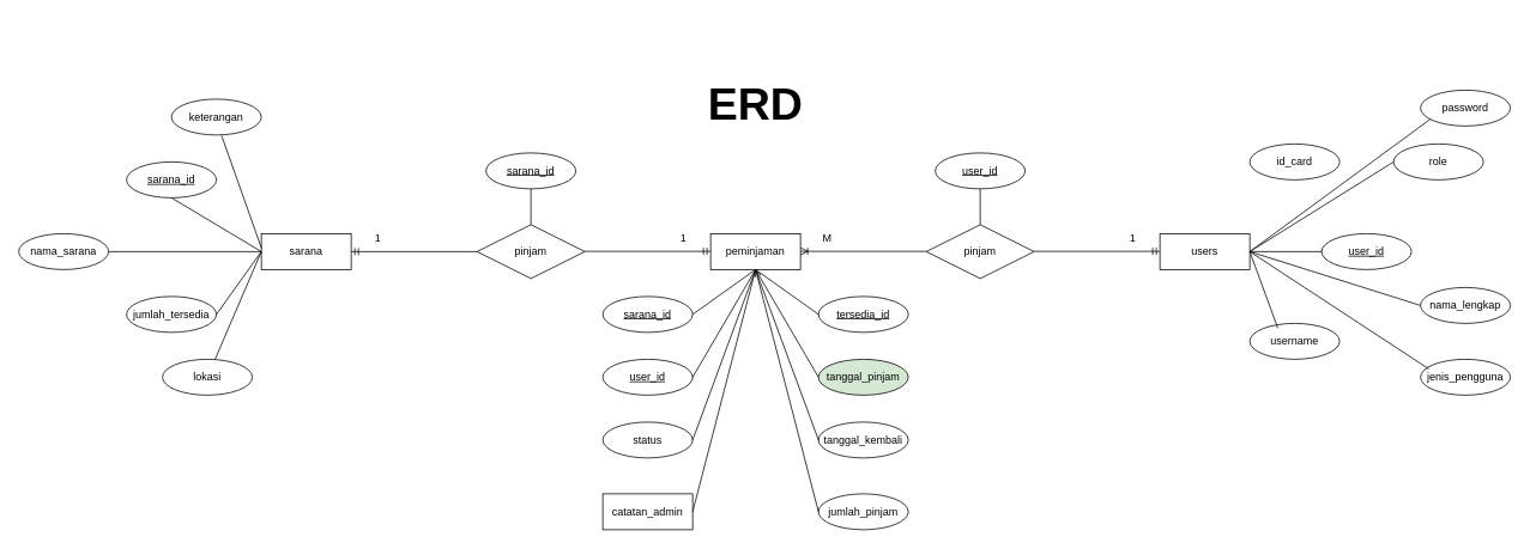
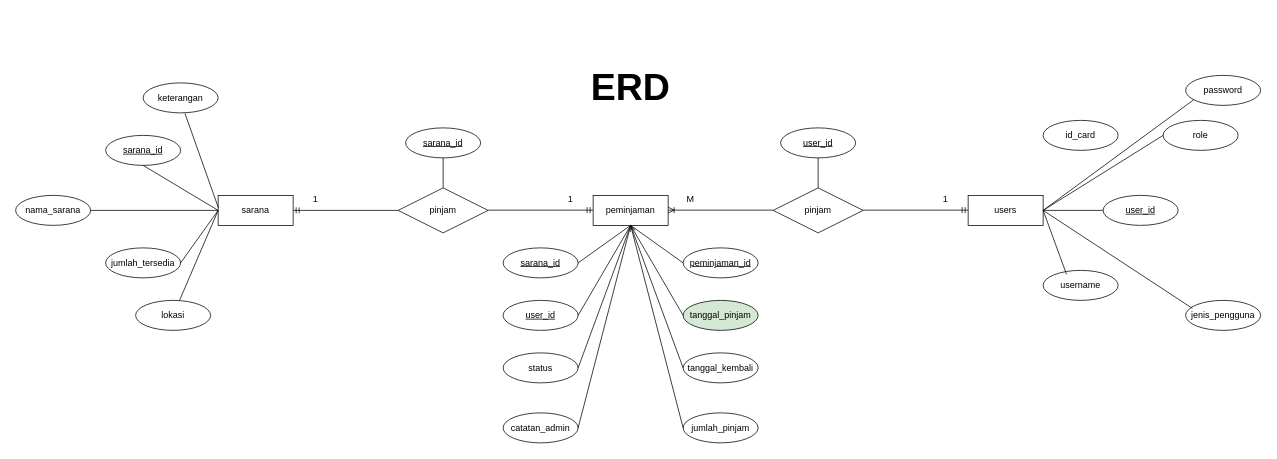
  <mxCell id="0" />
  <mxCell id="1" parent="0" />
  <mxCell id="2" value="sarana" style="whiteSpace=wrap;html=1;align=center;" vertex="1" parent="1"><mxGeometry x="290" y="260" width="100" height="40" as="geometry" /></mxCell>
  <mxCell id="3" value="nama_sarana" style="ellipse;whiteSpace=wrap;html=1;align=center;" vertex="1" parent="1"><mxGeometry x="20" y="260" width="100" height="40" as="geometry" /></mxCell>
  <mxCell id="4" value="sarana_id" style="ellipse;whiteSpace=wrap;html=1;align=center;fontStyle=4;" vertex="1" parent="1"><mxGeometry x="140" y="180" width="100" height="40" as="geometry" /></mxCell>
  <mxCell id="5" value="jumlah_tersedia" style="ellipse;whiteSpace=wrap;html=1;align=center;" vertex="1" parent="1"><mxGeometry x="140" y="330" width="100" height="40" as="geometry" /></mxCell>
  <mxCell id="6" value="lokasi" style="ellipse;whiteSpace=wrap;html=1;align=center;" vertex="1" parent="1"><mxGeometry x="180" y="400" width="100" height="40" as="geometry" /></mxCell>
  <mxCell id="7" value="keterangan" style="ellipse;whiteSpace=wrap;html=1;align=center;" vertex="1" parent="1"><mxGeometry x="190" y="110" width="100" height="40" as="geometry" /></mxCell>
  <mxCell id="8" value="" style="endArrow=none;html=1;rounded=0;entryX=0.003;entryY=0.411;entryDx=0;entryDy=0;entryPerimeter=0;exitX=0.558;exitY=1.019;exitDx=0;exitDy=0;exitPerimeter=0;" edge="1" parent="1" source="7" target="2"><mxGeometry relative="1" as="geometry"><mxPoint x="300" y="150" as="sourcePoint" /><mxPoint x="460" y="150" as="targetPoint" /></mxGeometry></mxCell>
  <mxCell id="9" value="" style="endArrow=none;html=1;rounded=0;exitX=0.5;exitY=1;exitDx=0;exitDy=0;" edge="1" parent="1" source="4"><mxGeometry relative="1" as="geometry"><mxPoint x="320" y="210" as="sourcePoint" /><mxPoint x="290" y="280" as="targetPoint" /></mxGeometry></mxCell>
  <mxCell id="10" value="" style="endArrow=none;html=1;rounded=0;exitX=1;exitY=0.5;exitDx=0;exitDy=0;" edge="1" parent="1" source="3"><mxGeometry relative="1" as="geometry"><mxPoint x="330" y="300" as="sourcePoint" /><mxPoint x="290" y="280" as="targetPoint" /></mxGeometry></mxCell>
  <mxCell id="11" value="" style="endArrow=none;html=1;rounded=0;entryX=1;entryY=0.5;entryDx=0;entryDy=0;" edge="1" parent="1" target="5"><mxGeometry relative="1" as="geometry"><mxPoint x="290" y="280" as="sourcePoint" /><mxPoint x="290" y="430" as="targetPoint" /></mxGeometry></mxCell>
  <mxCell id="12" value="" style="endArrow=none;html=1;rounded=0;" edge="1" parent="1" target="6"><mxGeometry relative="1" as="geometry"><mxPoint x="290" y="280" as="sourcePoint" /><mxPoint x="320" y="410" as="targetPoint" /></mxGeometry></mxCell>
  <mxCell id="13" value="" style="endArrow=none;html=1;rounded=0;exitX=1;exitY=0.5;exitDx=0;exitDy=0;startArrow=ERmandOne;startFill=0;" edge="1" parent="1" source="2"><mxGeometry relative="1" as="geometry"><mxPoint x="500" y="290" as="sourcePoint" /><mxPoint x="530" y="280" as="targetPoint" /></mxGeometry></mxCell>
  <mxCell id="14" value="pinjam" style="shape=rhombus;perimeter=rhombusPerimeter;whiteSpace=wrap;html=1;align=center;" vertex="1" parent="1"><mxGeometry x="530" y="250" width="120" height="60" as="geometry" /></mxCell>
  <mxCell id="15" value="" style="endArrow=ERmandOne;html=1;rounded=0;exitX=1;exitY=0.5;exitDx=0;exitDy=0;endFill=0;" edge="1" parent="1"><mxGeometry relative="1" as="geometry"><mxPoint x="650" y="279.7" as="sourcePoint" /><mxPoint x="790" y="279.7" as="targetPoint" /></mxGeometry></mxCell>
  <mxCell id="16" value="peminjaman" style="whiteSpace=wrap;html=1;align=center;" vertex="1" parent="1"><mxGeometry x="790" y="260" width="100" height="40" as="geometry" /></mxCell>
  <mxCell id="17" value="" style="endArrow=none;html=1;rounded=0;exitX=1;exitY=0.5;exitDx=0;exitDy=0;startArrow=ERoneToMany;startFill=0;" edge="1" parent="1"><mxGeometry relative="1" as="geometry"><mxPoint x="890" y="279.7" as="sourcePoint" /><mxPoint x="1030" y="279.7" as="targetPoint" /></mxGeometry></mxCell>
  <mxCell id="18" value="" style="endArrow=ERmandOne;html=1;rounded=0;exitX=1;exitY=0.5;exitDx=0;exitDy=0;endFill=0;" edge="1" parent="1"><mxGeometry relative="1" as="geometry"><mxPoint x="1150" y="279.7" as="sourcePoint" /><mxPoint x="1290" y="279.7" as="targetPoint" /></mxGeometry></mxCell>
  <mxCell id="19" value="pinjam" style="shape=rhombus;perimeter=rhombusPerimeter;whiteSpace=wrap;html=1;align=center;" vertex="1" parent="1"><mxGeometry x="1030" y="250" width="120" height="60" as="geometry" /></mxCell>
  <mxCell id="20" value="users" style="whiteSpace=wrap;html=1;align=center;" vertex="1" parent="1"><mxGeometry x="1290" y="260" width="100" height="40" as="geometry" /></mxCell>
  <mxCell id="21" value="sarana_id" style="ellipse;whiteSpace=wrap;html=1;align=center;fontStyle=4;" vertex="1" parent="1"><mxGeometry x="540" y="170" width="100" height="40" as="geometry" /></mxCell>
  <mxCell id="22" value="" style="endArrow=none;html=1;rounded=0;entryX=0.5;entryY=0;entryDx=0;entryDy=0;exitX=0.5;exitY=1;exitDx=0;exitDy=0;" edge="1" parent="1" source="21" target="14"><mxGeometry relative="1" as="geometry"><mxPoint x="270" y="210" as="sourcePoint" /><mxPoint x="314" y="335" as="targetPoint" /></mxGeometry></mxCell>
  <mxCell id="23" value="user_id" style="ellipse;whiteSpace=wrap;html=1;align=center;fontStyle=4;" vertex="1" parent="1"><mxGeometry x="1040" y="170" width="100" height="40" as="geometry" /></mxCell>
  <mxCell id="24" value="" style="endArrow=none;html=1;rounded=0;entryX=0.5;entryY=0;entryDx=0;entryDy=0;exitX=0.5;exitY=1;exitDx=0;exitDy=0;" edge="1" parent="1" source="23"><mxGeometry relative="1" as="geometry"><mxPoint x="770" y="210" as="sourcePoint" /><mxPoint x="1090" y="250" as="targetPoint" /></mxGeometry></mxCell>
  <mxCell id="25" value="user_id" style="ellipse;whiteSpace=wrap;html=1;align=center;fontStyle=4;" vertex="1" parent="1"><mxGeometry x="1470" y="260" width="100" height="40" as="geometry" /></mxCell>
  <mxCell id="26" value="username" style="ellipse;whiteSpace=wrap;html=1;align=center;" vertex="1" parent="1"><mxGeometry x="1390" y="360" width="100" height="40" as="geometry" /></mxCell>
  <mxCell id="27" value="id_card" style="ellipse;whiteSpace=wrap;html=1;align=center;" vertex="1" parent="1"><mxGeometry x="1390" y="160" width="100" height="40" as="geometry" /></mxCell>
  <mxCell id="28" value="role" style="ellipse;whiteSpace=wrap;html=1;align=center;" vertex="1" parent="1"><mxGeometry x="1550" y="160" width="100" height="40" as="geometry" /></mxCell>
- <mxCell id="29" value="nama_lengkap" style="ellipse;whiteSpace=wrap;html=1;align=center;" vertex="1" parent="1"><mxGeometry x="1580" y="320" width="100" height="40" as="geometry" /></mxCell>
  <mxCell id="30" value="jenis_pengguna" style="ellipse;whiteSpace=wrap;html=1;align=center;" vertex="1" parent="1"><mxGeometry x="1580" y="400" width="100" height="40" as="geometry" /></mxCell>
  <mxCell id="31" value="password" style="ellipse;whiteSpace=wrap;html=1;align=center;" vertex="1" parent="1"><mxGeometry x="1580" y="100" width="100" height="40" as="geometry" /></mxCell>
  <mxCell id="32" value="" style="endArrow=none;html=1;rounded=0;exitX=1;exitY=0.5;exitDx=0;exitDy=0;entryX=0;entryY=0.5;entryDx=0;entryDy=0;" edge="1" parent="1" source="20" target="25"><mxGeometry relative="1" as="geometry"><mxPoint x="1420" y="350" as="sourcePoint" /><mxPoint x="1447" y="270" as="targetPoint" /></mxGeometry></mxCell>
  <mxCell id="33" value="" style="endArrow=none;html=1;rounded=0;exitX=0.312;exitY=0.131;exitDx=0;exitDy=0;entryX=1;entryY=0.5;entryDx=0;entryDy=0;exitPerimeter=0;" edge="1" parent="1" source="26" target="20"><mxGeometry relative="1" as="geometry"><mxPoint x="1420" y="400" as="sourcePoint" /><mxPoint x="1447" y="320" as="targetPoint" /></mxGeometry></mxCell>
  <mxCell id="34" value="" style="endArrow=none;html=1;rounded=0;exitX=1;exitY=0.5;exitDx=0;exitDy=0;entryX=0.106;entryY=0.816;entryDx=0;entryDy=0;entryPerimeter=0;" edge="1" parent="1" source="20" target="31"><mxGeometry relative="1" as="geometry"><mxPoint x="1510" y="240" as="sourcePoint" /><mxPoint x="1537" y="160" as="targetPoint" /></mxGeometry></mxCell>
  <mxCell id="35" value="" style="endArrow=none;html=1;rounded=0;entryX=0;entryY=0.5;entryDx=0;entryDy=0;" edge="1" parent="1" target="28"><mxGeometry relative="1" as="geometry"><mxPoint x="1390" y="280" as="sourcePoint" /><mxPoint x="1537" y="220" as="targetPoint" /></mxGeometry></mxCell>
- <mxCell id="36" value="" style="endArrow=none;html=1;rounded=0;exitX=1;exitY=0.5;exitDx=0;exitDy=0;entryX=0;entryY=0.5;entryDx=0;entryDy=0;" edge="1" parent="1" source="20" target="29"><mxGeometry relative="1" as="geometry"><mxPoint x="1570" y="410" as="sourcePoint" /><mxPoint x="1597" y="330" as="targetPoint" /></mxGeometry></mxCell>
  <mxCell id="37" value="" style="endArrow=none;html=1;rounded=0;exitX=1;exitY=0.5;exitDx=0;exitDy=0;entryX=0.091;entryY=0.267;entryDx=0;entryDy=0;entryPerimeter=0;" edge="1" parent="1" source="20" target="30"><mxGeometry relative="1" as="geometry"><mxPoint x="1530" y="450" as="sourcePoint" /><mxPoint x="1557" y="370" as="targetPoint" /></mxGeometry></mxCell>
- <mxCell id="38" value="tersedia_id" style="ellipse;whiteSpace=wrap;html=1;align=center;fontStyle=4;" vertex="1" parent="1"><mxGeometry x="910" y="330" width="100" height="40" as="geometry" /></mxCell>
+ <mxCell id="38" value="peminjaman_id" style="ellipse;whiteSpace=wrap;html=1;align=center;fontStyle=4;" vertex="1" parent="1"><mxGeometry x="910" y="330" width="100" height="40" as="geometry" /></mxCell>
  <mxCell id="39" value="user_id" style="ellipse;whiteSpace=wrap;html=1;align=center;fontStyle=4;" vertex="1" parent="1"><mxGeometry x="670" y="400" width="100" height="40" as="geometry" /></mxCell>
  <mxCell id="40" value="sarana_id" style="ellipse;whiteSpace=wrap;html=1;align=center;fontStyle=4;" vertex="1" parent="1"><mxGeometry x="670" y="330" width="100" height="40" as="geometry" /></mxCell>
  <mxCell id="41" value="tanggal_pinjam" style="ellipse;whiteSpace=wrap;html=1;align=center;fillColor=#d5e8d4;" vertex="1" parent="1"><mxGeometry x="910" y="400" width="100" height="40" as="geometry" /></mxCell>
  <mxCell id="42" value="tanggal_kembali" style="ellipse;whiteSpace=wrap;html=1;align=center;" vertex="1" parent="1"><mxGeometry x="910" y="470" width="100" height="40" as="geometry" /></mxCell>
  <mxCell id="43" value="status" style="ellipse;whiteSpace=wrap;html=1;align=center;" vertex="1" parent="1"><mxGeometry x="670" y="470" width="100" height="40" as="geometry" /></mxCell>
  <mxCell id="44" value="jumlah_pinjam" style="ellipse;whiteSpace=wrap;html=1;align=center;" vertex="1" parent="1"><mxGeometry x="910" y="550" width="100" height="40" as="geometry" /></mxCell>
- <mxCell id="45" value="catatan_admin" style="whiteSpace=wrap;html=1;align=center;rounded=0;" vertex="1" parent="1"><mxGeometry x="670" y="550" width="100" height="40" as="geometry" /></mxCell>
+ <mxCell id="45" value="catatan_admin" style="ellipse;whiteSpace=wrap;html=1;align=center;" vertex="1" parent="1"><mxGeometry x="670" y="550" width="100" height="40" as="geometry" /></mxCell>
  <mxCell id="46" value="" style="endArrow=none;html=1;rounded=0;exitX=0.5;exitY=1;exitDx=0;exitDy=0;entryX=1;entryY=0.5;entryDx=0;entryDy=0;" edge="1" parent="1" source="16" target="40"><mxGeometry relative="1" as="geometry"><mxPoint x="800" y="340" as="sourcePoint" /><mxPoint x="940" y="340" as="targetPoint" /></mxGeometry></mxCell>
  <mxCell id="47" value="" style="endArrow=none;html=1;rounded=0;exitX=0;exitY=0.5;exitDx=0;exitDy=0;entryX=0.5;entryY=1;entryDx=0;entryDy=0;" edge="1" parent="1" source="38" target="16"><mxGeometry relative="1" as="geometry"><mxPoint x="945" y="330" as="sourcePoint" /><mxPoint x="870" y="310" as="targetPoint" /></mxGeometry></mxCell>
  <mxCell id="48" value="" style="endArrow=none;html=1;rounded=0;exitX=0.5;exitY=1;exitDx=0;exitDy=0;entryX=1;entryY=0.5;entryDx=0;entryDy=0;" edge="1" parent="1" source="16" target="39"><mxGeometry relative="1" as="geometry"><mxPoint x="855" y="390" as="sourcePoint" /><mxPoint x="790" y="441" as="targetPoint" /></mxGeometry></mxCell>
  <mxCell id="49" value="" style="endArrow=none;html=1;rounded=0;entryX=0;entryY=0.5;entryDx=0;entryDy=0;exitX=0.5;exitY=1;exitDx=0;exitDy=0;" edge="1" parent="1" source="16" target="41"><mxGeometry relative="1" as="geometry"><mxPoint x="830" y="300" as="sourcePoint" /><mxPoint x="870" y="441" as="targetPoint" /></mxGeometry></mxCell>
  <mxCell id="50" value="" style="endArrow=none;html=1;rounded=0;exitX=0.5;exitY=1;exitDx=0;exitDy=0;entryX=1;entryY=0.5;entryDx=0;entryDy=0;" edge="1" parent="1" source="16" target="43"><mxGeometry relative="1" as="geometry"><mxPoint x="825" y="490" as="sourcePoint" /><mxPoint x="760" y="541" as="targetPoint" /></mxGeometry></mxCell>
  <mxCell id="51" value="" style="endArrow=open;html=1;rounded=0;exitX=0;exitY=0.5;exitDx=0;exitDy=0;entryX=0.5;entryY=1;entryDx=0;entryDy=0;" edge="1" parent="1" source="42" target="16"><mxGeometry relative="1" as="geometry"><mxPoint x="935" y="480" as="sourcePoint" /><mxPoint x="870" y="531" as="targetPoint" /></mxGeometry></mxCell>
  <mxCell id="52" value="" style="endArrow=none;html=1;rounded=0;entryX=1;entryY=0.5;entryDx=0;entryDy=0;" edge="1" parent="1" target="45"><mxGeometry relative="1" as="geometry"><mxPoint x="840" y="300" as="sourcePoint" /><mxPoint x="810" y="621" as="targetPoint" /></mxGeometry></mxCell>
  <mxCell id="53" value="" style="endArrow=none;html=1;rounded=0;exitX=0;exitY=0.5;exitDx=0;exitDy=0;entryX=0.5;entryY=1;entryDx=0;entryDy=0;" edge="1" parent="1" source="44" target="16"><mxGeometry relative="1" as="geometry"><mxPoint x="935" y="530" as="sourcePoint" /><mxPoint x="870" y="581" as="targetPoint" /></mxGeometry></mxCell>
  <mxCell id="54" value="1" style="text;strokeColor=none;align=center;fillColor=none;html=1;verticalAlign=middle;whiteSpace=wrap;rounded=0;" vertex="1" parent="1"><mxGeometry x="1230" y="250" width="60" height="30" as="geometry" /></mxCell>
  <mxCell id="55" value="M" style="text;strokeColor=none;align=center;fillColor=none;html=1;verticalAlign=middle;whiteSpace=wrap;rounded=0;" vertex="1" parent="1"><mxGeometry x="890" y="250" width="60" height="30" as="geometry" /></mxCell>
  <mxCell id="56" value="1" style="text;strokeColor=none;align=center;fillColor=none;html=1;verticalAlign=middle;whiteSpace=wrap;rounded=0;" vertex="1" parent="1"><mxGeometry x="730" y="250" width="60" height="30" as="geometry" /></mxCell>
  <mxCell id="57" value="1" style="text;strokeColor=none;align=center;fillColor=none;html=1;verticalAlign=middle;whiteSpace=wrap;rounded=0;" vertex="1" parent="1"><mxGeometry x="390" y="250" width="60" height="30" as="geometry" /></mxCell>
  <mxCell id="58" value="&lt;span style=&quot;font-size: 50px;&quot;&gt;&lt;b&gt;ERD&lt;/b&gt;&lt;/span&gt;" style="text;strokeColor=none;align=center;fillColor=none;html=1;verticalAlign=middle;whiteSpace=wrap;rounded=0;" vertex="1" parent="1"><mxGeometry x="710" y="20" width="260" height="190" as="geometry" /></mxCell>
